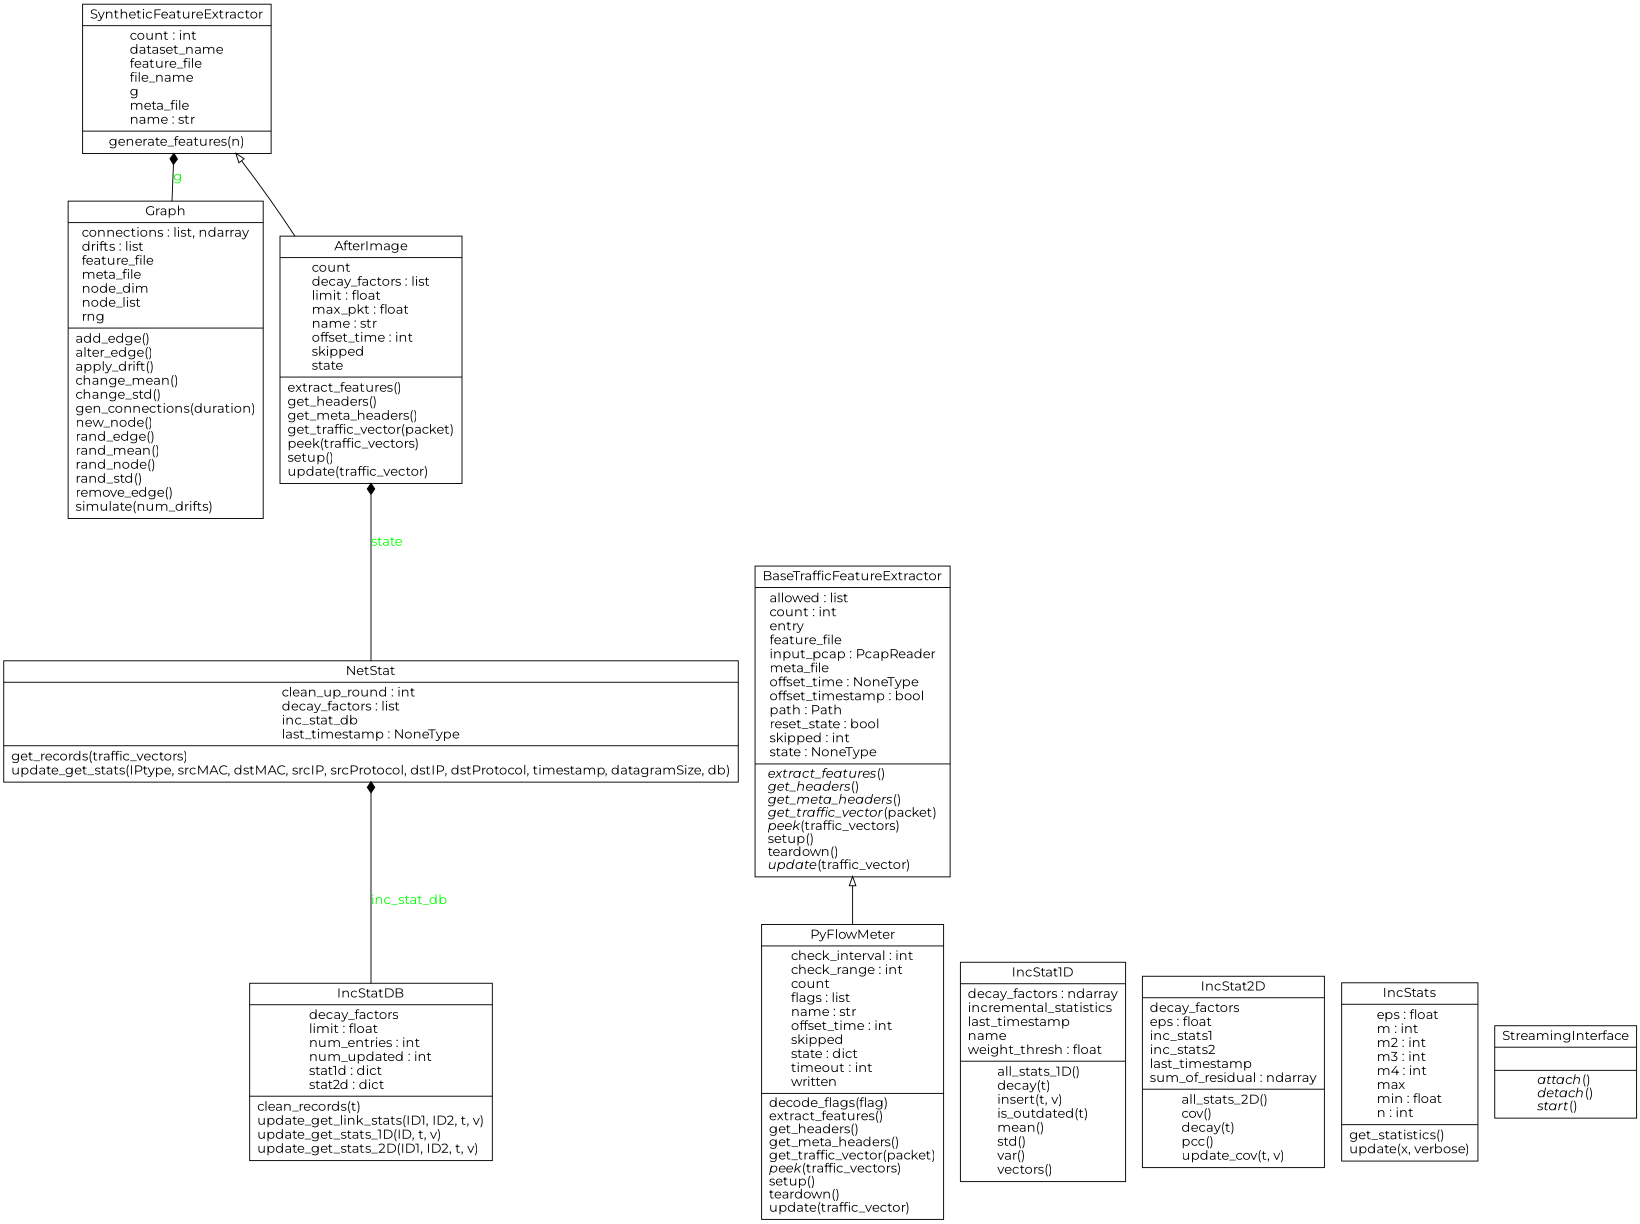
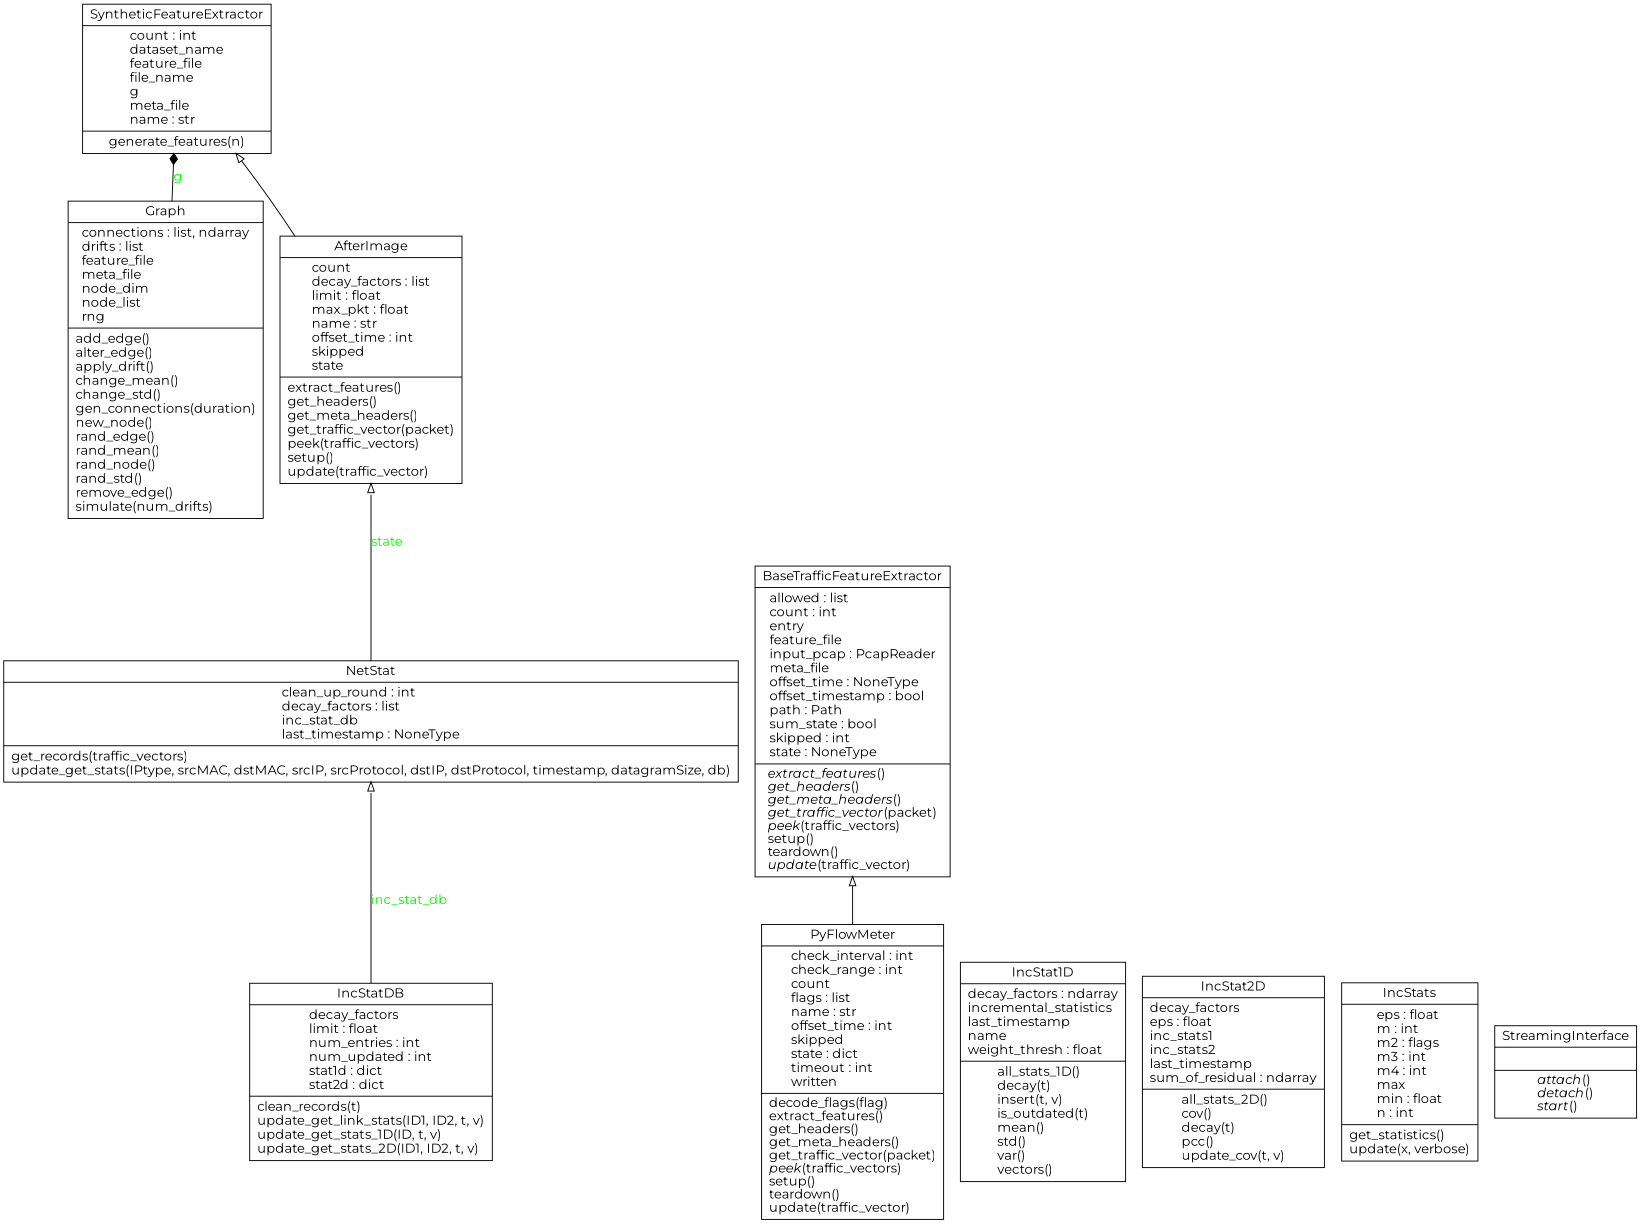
  digraph {
    fontname=Montserrat
    rankdir=BT
    node [color=black fontcolor=black fontname=Montserrat shape=record style=solid]
    edge [arrowhead=diamond arrowtail=none fontname=Montserrat fontcolor=green style=solid]
    n1 [label=<{AfterImage|count<br ALIGN="LEFT"/>decay_factors : list<br ALIGN="LEFT"/>limit : float<br ALIGN="LEFT"/>max_pkt : float<br ALIGN="LEFT"/>name : str<br ALIGN="LEFT"/>offset_time : int<br ALIGN="LEFT"/>skipped<br ALIGN="LEFT"/>state<br ALIGN="LEFT"/>|extract_features()<br ALIGN="LEFT"/>get_headers()<br ALIGN="LEFT"/>get_meta_headers()<br ALIGN="LEFT"/>get_traffic_vector(packet)<br ALIGN="LEFT"/>peek(traffic_vectors)<br ALIGN="LEFT"/>setup()<br ALIGN="LEFT"/>update(traffic_vector)<br ALIGN="LEFT"/>}>]
    n2 [label=<{SyntheticFeatureExtractor|count : int<br ALIGN="LEFT"/>dataset_name<br ALIGN="LEFT"/>feature_file<br ALIGN="LEFT"/>file_name<br ALIGN="LEFT"/>g<br ALIGN="LEFT"/>meta_file<br ALIGN="LEFT"/>name : str<br ALIGN="LEFT"/>|generate_features(n)<br ALIGN="LEFT"/>}>]
-   n3 [label=<{BaseTrafficFeatureExtractor|allowed : list<br ALIGN="LEFT"/>count : int<br ALIGN="LEFT"/>entry<br ALIGN="LEFT"/>feature_file<br ALIGN="LEFT"/>input_pcap : PcapReader<br ALIGN="LEFT"/>meta_file<br ALIGN="LEFT"/>offset_time : NoneType<br ALIGN="LEFT"/>offset_timestamp : bool<br ALIGN="LEFT"/>path : Path<br ALIGN="LEFT"/>reset_state : bool<br ALIGN="LEFT"/>skipped : int<br ALIGN="LEFT"/>state : NoneType<br ALIGN="LEFT"/>|<I>extract_features</I>()<br ALIGN="LEFT"/><I>get_headers</I>()<br ALIGN="LEFT"/><I>get_meta_headers</I>()<br ALIGN="LEFT"/><I>get_traffic_vector</I>(packet)<br ALIGN="LEFT"/><I>peek</I>(traffic_vectors)<br ALIGN="LEFT"/>setup()<br ALIGN="LEFT"/>teardown()<br ALIGN="LEFT"/><I>update</I>(traffic_vector)<br ALIGN="LEFT"/>}>]
+   n3 [label=<{BaseTrafficFeatureExtractor|allowed : list<br ALIGN="LEFT"/>count : int<br ALIGN="LEFT"/>entry<br ALIGN="LEFT"/>feature_file<br ALIGN="LEFT"/>input_pcap : PcapReader<br ALIGN="LEFT"/>meta_file<br ALIGN="LEFT"/>offset_time : NoneType<br ALIGN="LEFT"/>offset_timestamp : bool<br ALIGN="LEFT"/>path : Path<br ALIGN="LEFT"/>sum_state : bool<br ALIGN="LEFT"/>skipped : int<br ALIGN="LEFT"/>state : NoneType<br ALIGN="LEFT"/>|<I>extract_features</I>()<br ALIGN="LEFT"/><I>get_headers</I>()<br ALIGN="LEFT"/><I>get_meta_headers</I>()<br ALIGN="LEFT"/><I>get_traffic_vector</I>(packet)<br ALIGN="LEFT"/><I>peek</I>(traffic_vectors)<br ALIGN="LEFT"/>setup()<br ALIGN="LEFT"/>teardown()<br ALIGN="LEFT"/><I>update</I>(traffic_vector)<br ALIGN="LEFT"/>}>]
    n4 [label=<{Graph|connections : list, ndarray<br ALIGN="LEFT"/>drifts : list<br ALIGN="LEFT"/>feature_file<br ALIGN="LEFT"/>meta_file<br ALIGN="LEFT"/>node_dim<br ALIGN="LEFT"/>node_list<br ALIGN="LEFT"/>rng<br ALIGN="LEFT"/>|add_edge()<br ALIGN="LEFT"/>alter_edge()<br ALIGN="LEFT"/>apply_drift()<br ALIGN="LEFT"/>change_mean()<br ALIGN="LEFT"/>change_std()<br ALIGN="LEFT"/>gen_connections(duration)<br ALIGN="LEFT"/>new_node()<br ALIGN="LEFT"/>rand_edge()<br ALIGN="LEFT"/>rand_mean()<br ALIGN="LEFT"/>rand_node()<br ALIGN="LEFT"/>rand_std()<br ALIGN="LEFT"/>remove_edge()<br ALIGN="LEFT"/>simulate(num_drifts)<br ALIGN="LEFT"/>}>]
    n5 [label=<{IncStat1D|decay_factors : ndarray<br ALIGN="LEFT"/>incremental_statistics<br ALIGN="LEFT"/>last_timestamp<br ALIGN="LEFT"/>name<br ALIGN="LEFT"/>weight_thresh : float<br ALIGN="LEFT"/>|all_stats_1D()<br ALIGN="LEFT"/>decay(t)<br ALIGN="LEFT"/>insert(t, v)<br ALIGN="LEFT"/>is_outdated(t)<br ALIGN="LEFT"/>mean()<br ALIGN="LEFT"/>std()<br ALIGN="LEFT"/>var()<br ALIGN="LEFT"/>vectors()<br ALIGN="LEFT"/>}>]
    n6 [label=<{IncStat2D|decay_factors<br ALIGN="LEFT"/>eps : float<br ALIGN="LEFT"/>inc_stats1<br ALIGN="LEFT"/>inc_stats2<br ALIGN="LEFT"/>last_timestamp<br ALIGN="LEFT"/>sum_of_residual : ndarray<br ALIGN="LEFT"/>|all_stats_2D()<br ALIGN="LEFT"/>cov()<br ALIGN="LEFT"/>decay(t)<br ALIGN="LEFT"/>pcc()<br ALIGN="LEFT"/>update_cov(t, v)<br ALIGN="LEFT"/>}>]
    n7 [label=<{IncStatDB|decay_factors<br ALIGN="LEFT"/>limit : float<br ALIGN="LEFT"/>num_entries : int<br ALIGN="LEFT"/>num_updated : int<br ALIGN="LEFT"/>stat1d : dict<br ALIGN="LEFT"/>stat2d : dict<br ALIGN="LEFT"/>|clean_records(t)<br ALIGN="LEFT"/>update_get_link_stats(ID1, ID2, t, v)<br ALIGN="LEFT"/>update_get_stats_1D(ID, t, v)<br ALIGN="LEFT"/>update_get_stats_2D(ID1, ID2, t, v)<br ALIGN="LEFT"/>}>]
    n8 [label=<{NetStat|clean_up_round : int<br ALIGN="LEFT"/>decay_factors : list<br ALIGN="LEFT"/>inc_stat_db<br ALIGN="LEFT"/>last_timestamp : NoneType<br ALIGN="LEFT"/>|get_records(traffic_vectors)<br ALIGN="LEFT"/>update_get_stats(IPtype, srcMAC, dstMAC, srcIP, srcProtocol, dstIP, dstProtocol, timestamp, datagramSize, db)<br ALIGN="LEFT"/>}>]
-   n9 [label=<{IncStats|eps : float<br ALIGN="LEFT"/>m : int<br ALIGN="LEFT"/>m2 : int<br ALIGN="LEFT"/>m3 : int<br ALIGN="LEFT"/>m4 : int<br ALIGN="LEFT"/>max<br ALIGN="LEFT"/>min : float<br ALIGN="LEFT"/>n : int<br ALIGN="LEFT"/>|get_statistics()<br ALIGN="LEFT"/>update(x, verbose)<br ALIGN="LEFT"/>}>]
+   n9 [label=<{IncStats|eps : float<br ALIGN="LEFT"/>m : int<br ALIGN="LEFT"/>m2 : flags<br ALIGN="LEFT"/>m3 : int<br ALIGN="LEFT"/>m4 : int<br ALIGN="LEFT"/>max<br ALIGN="LEFT"/>min : float<br ALIGN="LEFT"/>n : int<br ALIGN="LEFT"/>|get_statistics()<br ALIGN="LEFT"/>update(x, verbose)<br ALIGN="LEFT"/>}>]
    n10 [label=<{PyFlowMeter|check_interval : int<br ALIGN="LEFT"/>check_range : int<br ALIGN="LEFT"/>count<br ALIGN="LEFT"/>flags : list<br ALIGN="LEFT"/>name : str<br ALIGN="LEFT"/>offset_time : int<br ALIGN="LEFT"/>skipped<br ALIGN="LEFT"/>state : dict<br ALIGN="LEFT"/>timeout : int<br ALIGN="LEFT"/>written<br ALIGN="LEFT"/>|decode_flags(flag)<br ALIGN="LEFT"/>extract_features()<br ALIGN="LEFT"/>get_headers()<br ALIGN="LEFT"/>get_meta_headers()<br ALIGN="LEFT"/>get_traffic_vector(packet)<br ALIGN="LEFT"/><I>peek</I>(traffic_vectors)<br ALIGN="LEFT"/>setup()<br ALIGN="LEFT"/>teardown()<br ALIGN="LEFT"/>update(traffic_vector)<br ALIGN="LEFT"/>}>]
    n11 [label=<{StreamingInterface|<br ALIGN="LEFT"/>|<I>attach</I>()<br ALIGN="LEFT"/><I>detach</I>()<br ALIGN="LEFT"/><I>start</I>()<br ALIGN="LEFT"/>}>]
    n1 -> n2 [arrowhead=empty fontcolor="" style=""]
    n4 -> n2 [label=g]
-   n7 -> n8 [label=inc_stat_db]
-   n8 -> n1 [label=state]
+   n7 -> n8 [arrowhead=empty label=inc_stat_db]
+   n8 -> n1 [arrowhead=empty label=state]
    n10 -> n3 [arrowhead=empty fontcolor="" style=""]
  }
